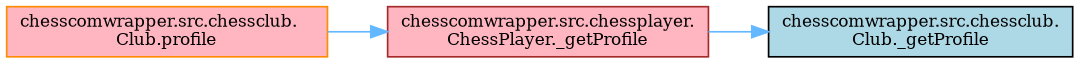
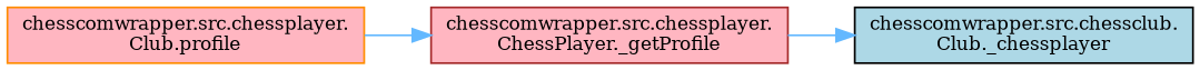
  digraph {
    fontname="DejaVu Serif"
    rankdir=LR
    node [fillcolor=lightpink fontname="DejaVu Serif" fontsize=10 shape=box style=filled]
    edge [color=steelblue1 fontname="DejaVu Serif" fontsize=10 labelfontname=Helvetica labelfontsize=10 style=solid]
-   n1 [color=darkorange fontcolor=black height=0.2 label="chesscomwrapper.src.chessclub.\lClub.profile" width=0.4]
+   n1 [color=darkorange fontcolor=black height=0.2 label="chesscomwrapper.src.chessplayer.\lClub.profile" width=0.4]
    n2 [color=brown height=0.2 label="chesscomwrapper.src.chessplayer.\lChessPlayer._getProfile" width=0.4]
-   n3 [color=black fillcolor=lightblue height=0.2 label="chesscomwrapper.src.chessclub.\lClub._getProfile" width=0.4]
+   n3 [color=black fillcolor=lightblue height=0.2 label="chesscomwrapper.src.chessclub.\lClub._chessplayer" width=0.4]
    n1 -> n2
    n2 -> n3
  }
